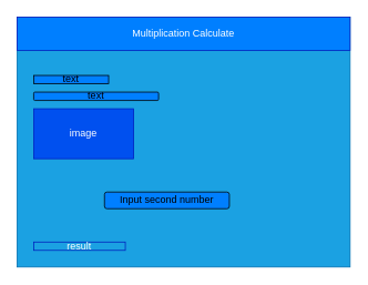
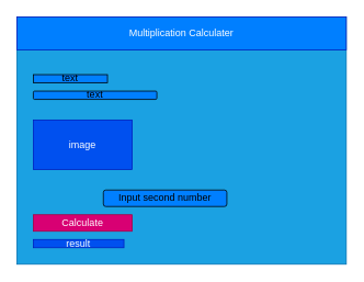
  <mxCell id="0" />
  <mxCell id="1" parent="0" />
  <mxCell id="2" value="" style="rounded=0;whiteSpace=wrap;html=1;fillColor=#1ba1e2;fontColor=#ffffff;strokeColor=#006EAF;" parent="1" vertex="1"><mxGeometry x="20" y="20" width="400" height="300" as="geometry" /></mxCell>
- <mxCell id="3" value="Multiplication Calculate" style="rounded=0;whiteSpace=wrap;html=1;fillColor=#007FFF;fontColor=#ffffff;strokeColor=#001DBC;" parent="1" vertex="1"><mxGeometry x="20" y="20" width="400" height="40" as="geometry" /></mxCell>
- <mxCell id="4" value="image" style="rounded=0;whiteSpace=wrap;html=1;fillColor=#0050ef;fontColor=#ffffff;strokeColor=#001DBC;" parent="1" vertex="1"><mxGeometry x="40" y="130" width="120" height="60" as="geometry" /></mxCell>
+ <mxCell id="3" value="Multiplication Calculater" style="rounded=0;whiteSpace=wrap;html=1;fillColor=#007FFF;fontColor=#ffffff;strokeColor=#001DBC;" parent="1" vertex="1"><mxGeometry x="20" y="20" width="400" height="40" as="geometry" /></mxCell>
+ <mxCell id="4" value="image" style="rounded=0;whiteSpace=wrap;html=1;fillColor=#0050ef;fontColor=#ffffff;strokeColor=#001DBC;" parent="1" vertex="1"><mxGeometry x="40" y="145" width="120" height="60" as="geometry" /></mxCell>
  <mxCell id="5" value="text" style="rounded=0;whiteSpace=wrap;html=1;fillColor=#007FFF;" parent="1" vertex="1"><mxGeometry x="40" y="90" width="90" height="10" as="geometry" /></mxCell>
  <mxCell id="6" value="Input second number" style="rounded=1;whiteSpace=wrap;html=1;fillColor=#007FFF;" parent="1" vertex="1"><mxGeometry x="125" y="230" width="150" height="20" as="geometry" /></mxCell>
  <mxCell id="7" value="text" style="rounded=1;whiteSpace=wrap;html=1;fillColor=#007FFF;" parent="1" vertex="1"><mxGeometry x="40" y="110" width="150" height="10" as="geometry" /></mxCell>
- <mxCell id="8" value="result" style="rounded=0;whiteSpace=wrap;html=1;fillColor=#1ba1e2;fontColor=#ffffff;strokeColor=#001DBC;" parent="1" vertex="1"><mxGeometry x="40" y="290" width="110" height="10" as="geometry" /></mxCell>
+ <mxCell id="8" value="result" style="rounded=0;whiteSpace=wrap;html=1;fillColor=#0050ef;fontColor=#ffffff;strokeColor=#001DBC;" parent="1" vertex="1"><mxGeometry x="40" y="290" width="110" height="10" as="geometry" /></mxCell>
+ <mxCell id="9" value="Calculate" style="rounded=0;whiteSpace=wrap;html=1;fillColor=#d80073;fontColor=#ffffff;strokeColor=#A50040;" vertex="1" parent="1"><mxGeometry x="40" y="260" width="120" height="20" as="geometry" /></mxCell>
